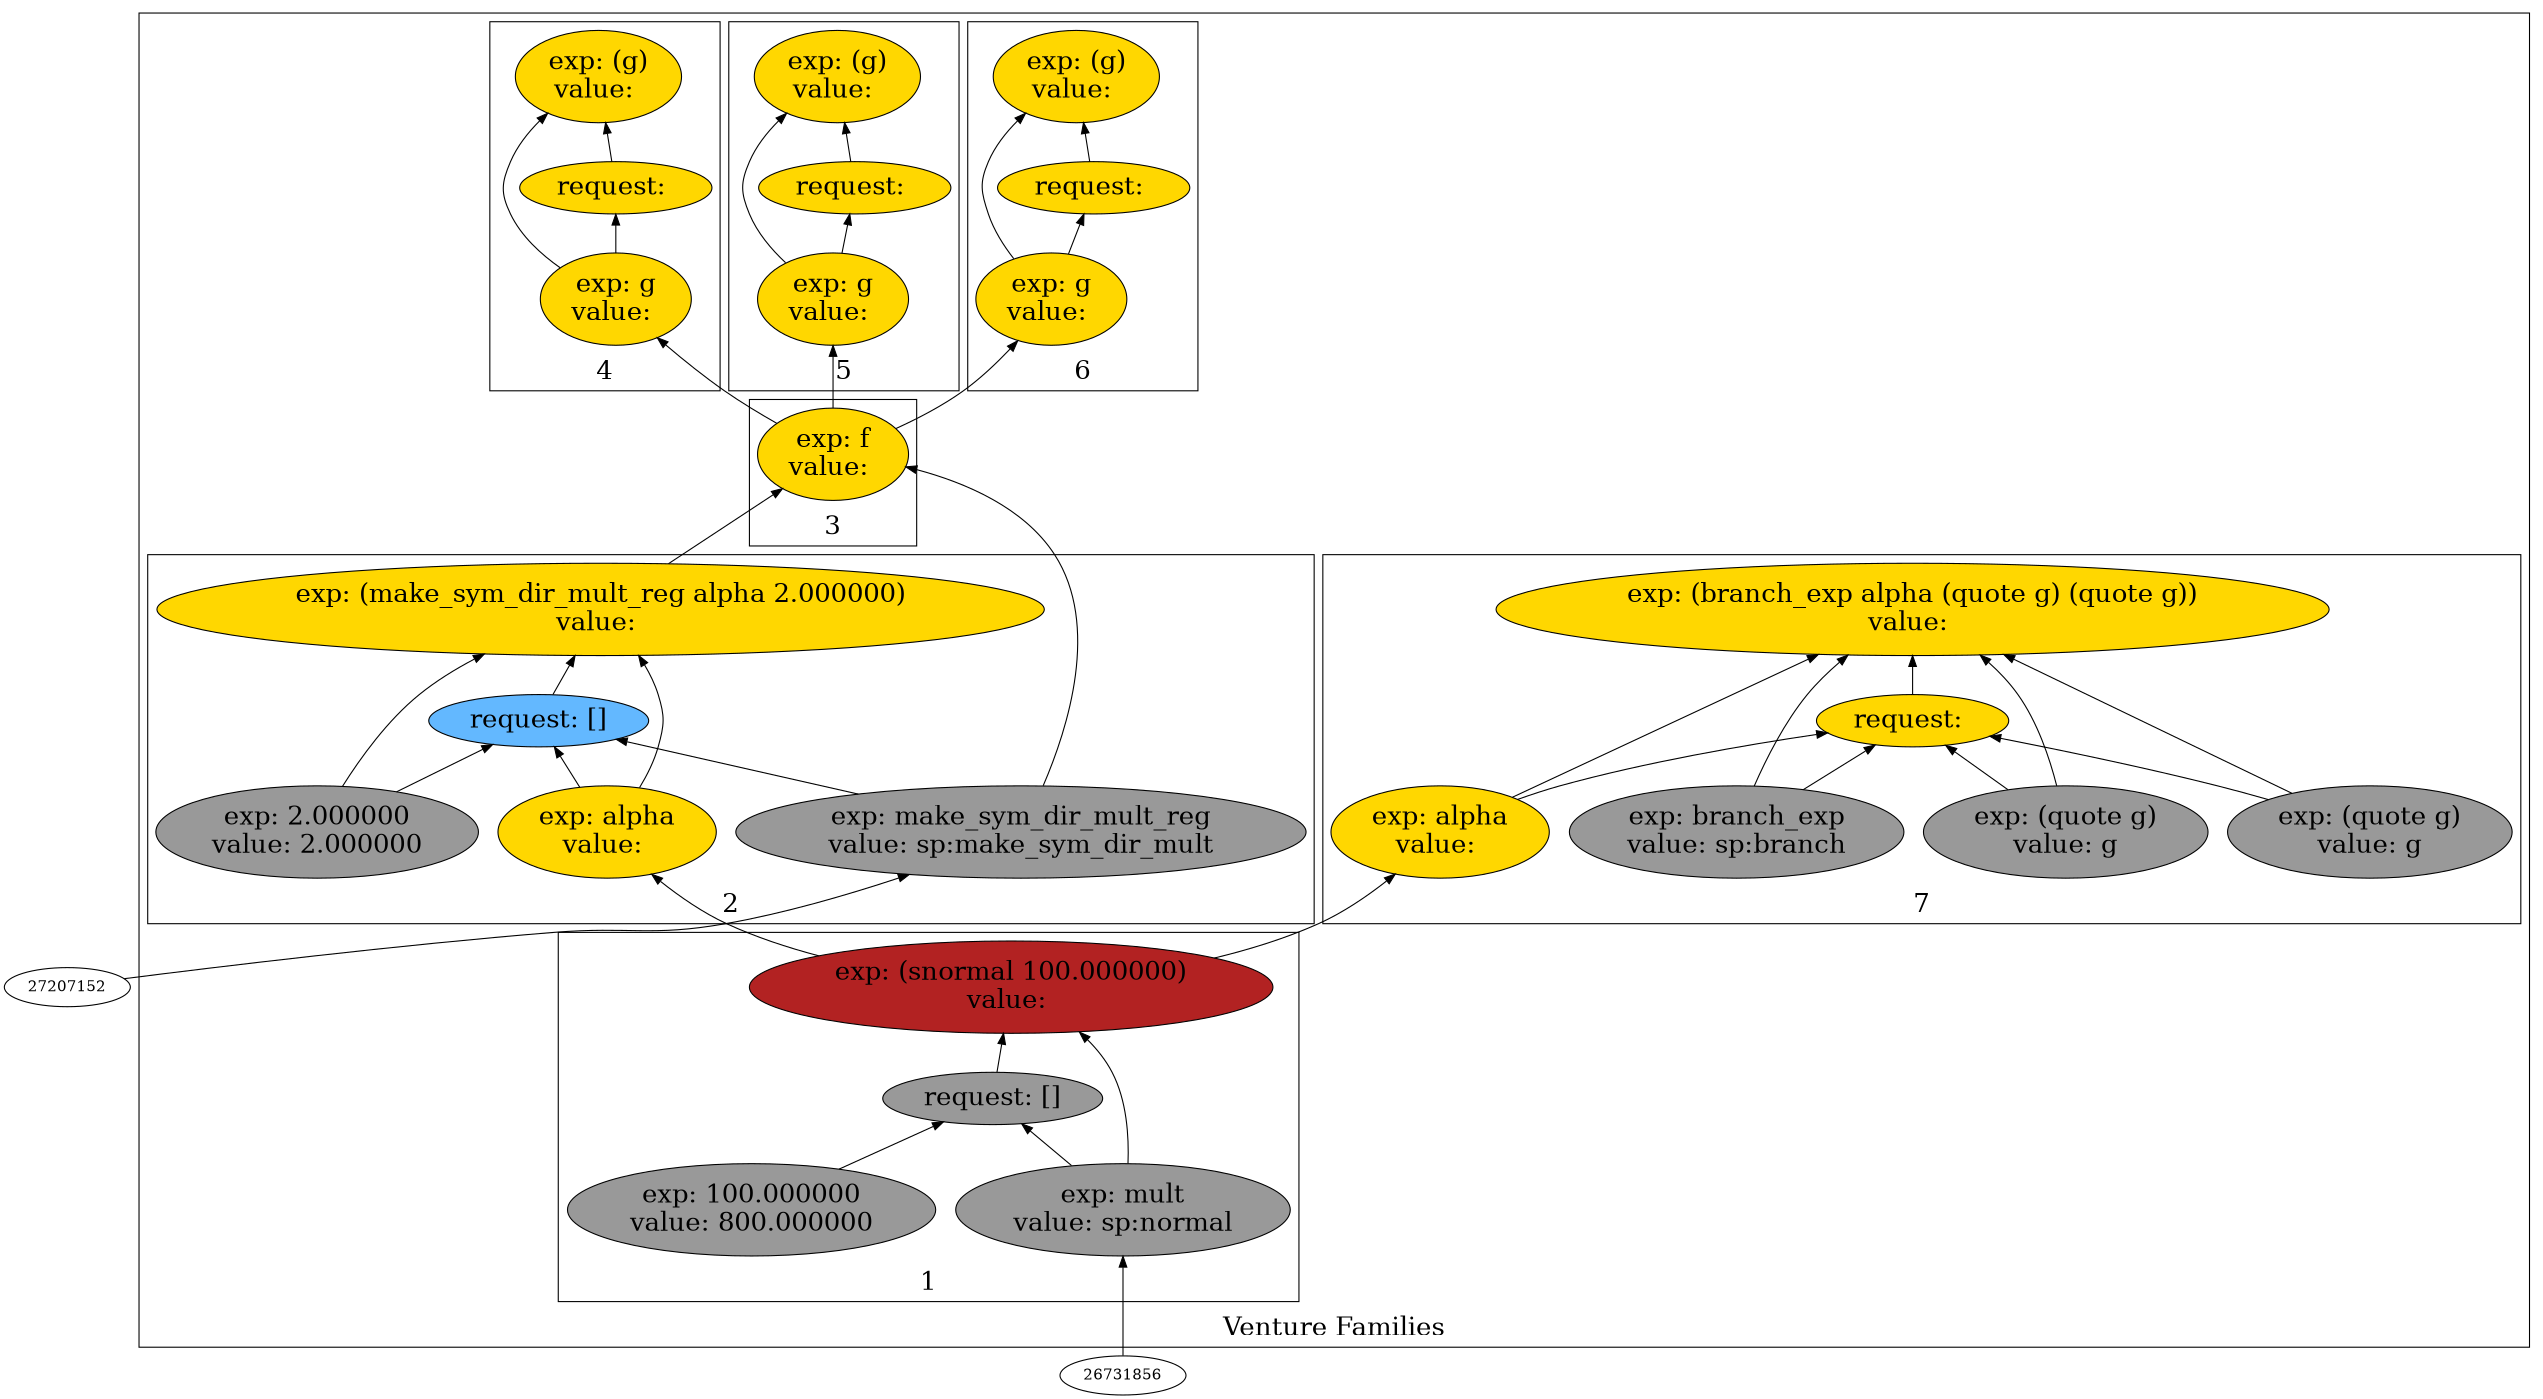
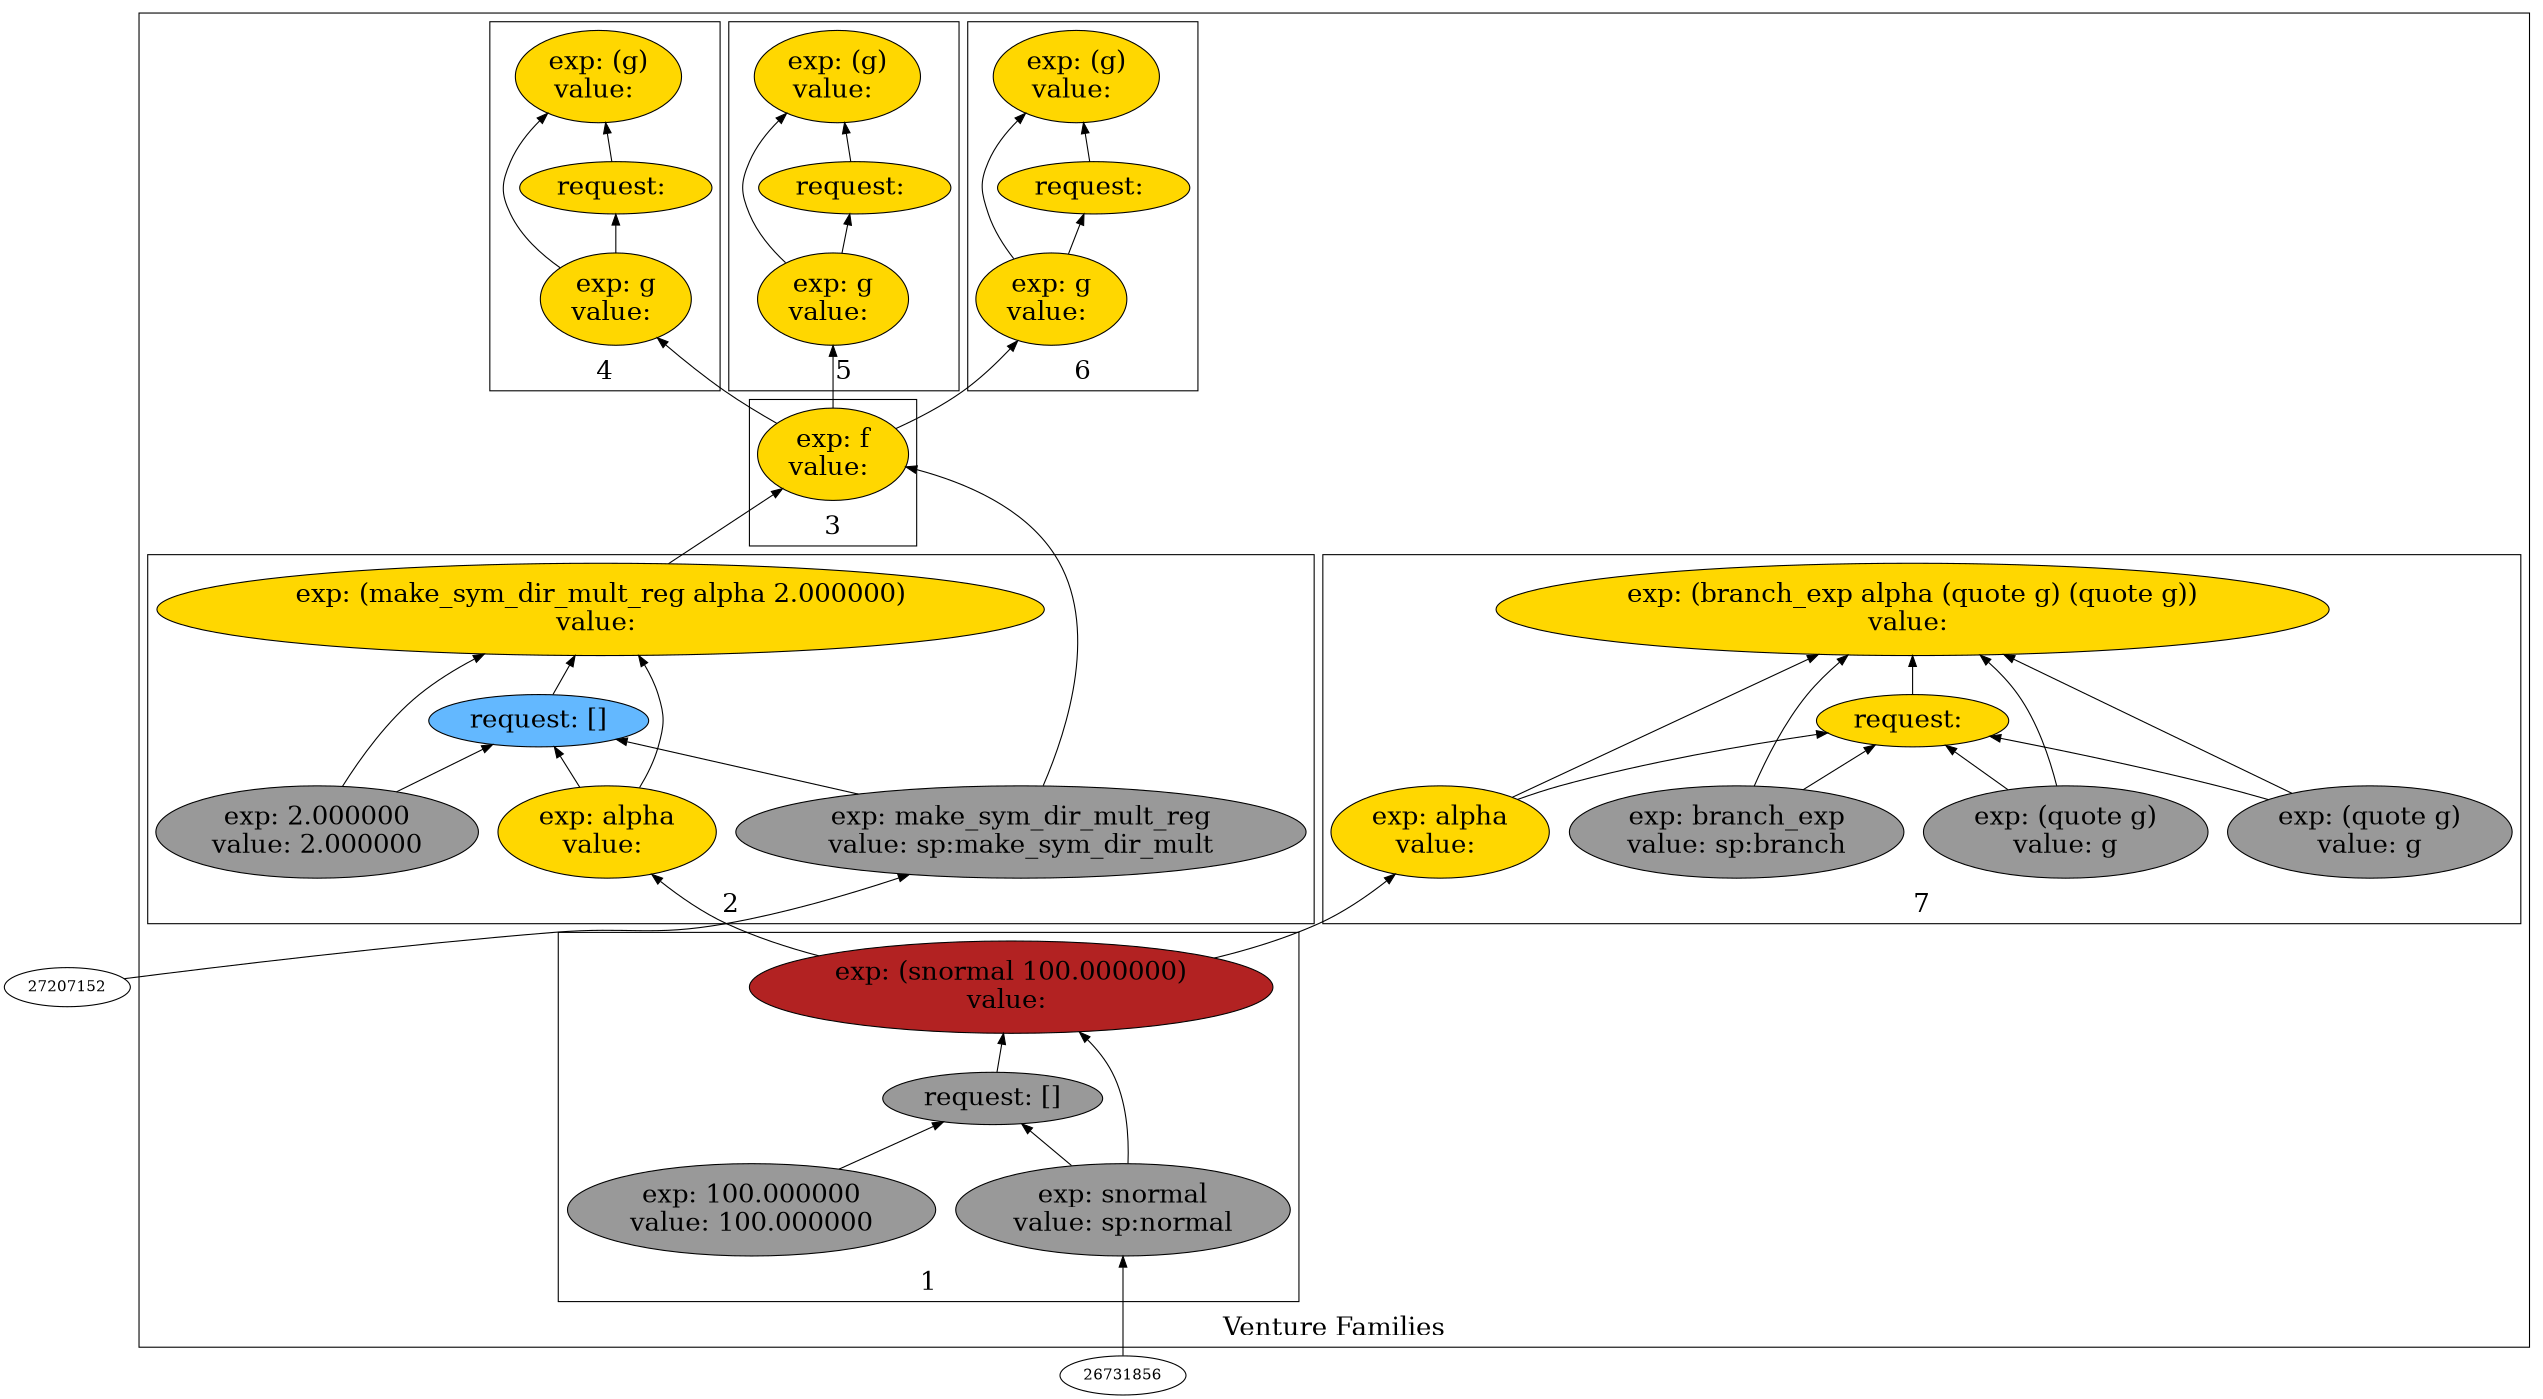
  digraph {
    fontsize=24
    rankdir=BT
    node [fillcolor=gold fontsize=24 shape=ellipse style=filled]
    edge [arrowhead=normal color=black constraint=true style=solid]
    n1 [fillcolor=firebrick label="exp: (snormal 100.000000)\nvalue: "]
    n2 [fillcolor=grey60 label="request: []"]
-   n3 [fillcolor=grey60 label="exp: mult\nvalue: sp:normal"]
-   n4 [fillcolor=grey60 label="exp: 100.000000\nvalue: 800.000000"]
+   n3 [fillcolor=grey60 label="exp: snormal\nvalue: sp:normal"]
+   n4 [fillcolor=grey60 label="exp: 100.000000\nvalue: 100.000000"]
    n5 [label="exp: (make_sym_dir_mult_reg alpha 2.000000)\nvalue: "]
    n6 [fillcolor=steelblue1 label="request: []"]
    n7 [fillcolor=grey60 label="exp: make_sym_dir_mult_reg\nvalue: sp:make_sym_dir_mult"]
    n8 [label="exp: alpha\nvalue: "]
    n9 [fillcolor=grey60 label="exp: 2.000000\nvalue: 2.000000"]
    n10 [label="exp: f\nvalue: "]
    n11 [label="exp: (g)\nvalue: "]
    n12 [label="request: "]
    n13 [label="exp: g\nvalue: "]
    n14 [label="exp: (g)\nvalue: "]
    n15 [label="request: "]
    n16 [label="exp: g\nvalue: "]
    n17 [label="exp: (g)\nvalue: "]
    n18 [label="request: "]
    n19 [label="exp: g\nvalue: "]
    n20 [label="exp: (branch_exp alpha (quote g) (quote g))\nvalue: "]
    n21 [label="request: "]
    n22 [fillcolor=grey60 label="exp: branch_exp\nvalue: sp:branch"]
    n23 [label="exp: alpha\nvalue: "]
    n24 [fillcolor=grey60 label="exp: (quote g)\nvalue: g"]
    n25 [fillcolor=grey60 label="exp: (quote g)\nvalue: g"]
    27207152 [fillcolor="" fontsize="" shape="" style=""]
    26731856 [fillcolor="" fontsize="" shape="" style=""]
    subgraph cluster_1 {
      label="Venture Families"
      subgraph cluster_2 {
        label=1
        n1
        n2
        n3
        n4
      }
      subgraph cluster_3 {
        label=2
        n5
        n6
        n7
        n8
        n9
      }
      subgraph cluster_4 {
        label=3
        n10
      }
      subgraph cluster_5 {
        label=4
        n11
        n12
        n13
      }
      subgraph cluster_6 {
        label=5
        n14
        n15
        n16
      }
      subgraph cluster_7 {
        label=6
        n17
        n18
        n19
      }
      subgraph cluster_8 {
        label=7
        n20
        n21
        n22
        n23
        n24
        n25
      }
    }
    n1 -> n8
    n1 -> n23
    n2 -> n1
    n3 -> n1
    n3 -> n2
    n4 -> n2
    n5 -> n10
    n6 -> n5
    n7 -> n6
    n7 -> n10
    n8 -> n5
    n8 -> n6
    n9 -> n5
    n9 -> n6
    n10 -> n13
    n10 -> n16
    n10 -> n19
    n12 -> n11
    n13 -> n11
    n13 -> n12
    n15 -> n14
    n16 -> n14
    n16 -> n15
    n18 -> n17
    n19 -> n17
    n19 -> n18
    n21 -> n20
    n22 -> n20
    n22 -> n21
    n23 -> n20
    n23 -> n21
    n24 -> n20
    n24 -> n21
    n25 -> n20
    n25 -> n21
    27207152 -> n7
    26731856 -> n3
  }
